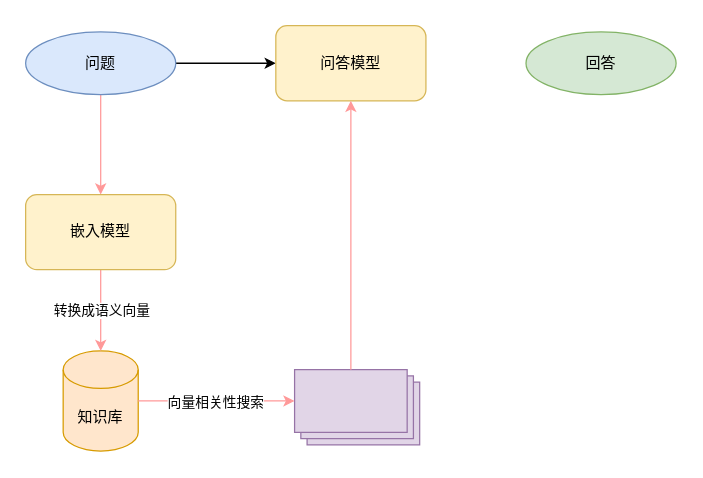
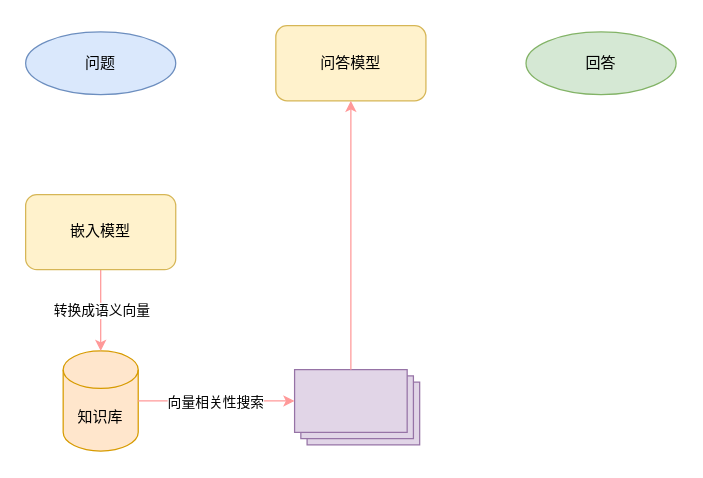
  <mxCell id="0" />
  <mxCell id="1" parent="0" />
- <mxCell id="2" value="" style="edgeStyle=orthogonalEdgeStyle;rounded=0;orthogonalLoop=1;jettySize=auto;html=1;" edge="1" parent="1" source="4" target="5"><mxGeometry relative="1" as="geometry" /></mxCell>
- <mxCell id="3" value="" style="edgeStyle=orthogonalEdgeStyle;rounded=0;orthogonalLoop=1;jettySize=auto;html=1;strokeColor=#FF9999;" edge="1" parent="1" source="4" target="11"><mxGeometry relative="1" as="geometry" /></mxCell>
  <mxCell id="4" value="问题" style="ellipse;whiteSpace=wrap;html=1;fillColor=#dae8fc;strokeColor=#6c8ebf;" vertex="1" parent="1"><mxGeometry x="20" y="25" width="120" height="50" as="geometry" /></mxCell>
  <mxCell id="5" value="问答模型" style="rounded=1;whiteSpace=wrap;html=1;fillColor=#fff2cc;strokeColor=#d6b656;" vertex="1" parent="1"><mxGeometry x="220" y="20" width="120" height="60" as="geometry" /></mxCell>
  <mxCell id="6" value="回答" style="ellipse;whiteSpace=wrap;html=1;fillColor=#d5e8d4;strokeColor=#82b366;" vertex="1" parent="1"><mxGeometry x="420" y="25" width="120" height="50" as="geometry" /></mxCell>
  <mxCell id="7" value="知识库" style="shape=cylinder3;whiteSpace=wrap;html=1;boundedLbl=1;backgroundOutline=1;size=15;fillColor=#ffe6cc;strokeColor=#d79b00;" vertex="1" parent="1"><mxGeometry x="50" y="280" width="60" height="80" as="geometry" /></mxCell>
  <mxCell id="8" value="" style="verticalLabelPosition=bottom;verticalAlign=top;html=1;shape=mxgraph.basic.layered_rect;dx=10;outlineConnect=0;whiteSpace=wrap;fillColor=#e1d5e7;strokeColor=#9673a6;" vertex="1" parent="1"><mxGeometry x="235" y="295" width="100" height="60" as="geometry" /></mxCell>
  <mxCell id="9" value="" style="edgeStyle=orthogonalEdgeStyle;rounded=0;orthogonalLoop=1;jettySize=auto;html=1;strokeColor=#FF9999;" edge="1" parent="1" source="11" target="7"><mxGeometry relative="1" as="geometry" /></mxCell>
  <mxCell id="10" value="转换成语义向量" style="edgeLabel;html=1;align=center;verticalAlign=middle;resizable=0;points=[];" vertex="1" connectable="0" parent="9"><mxGeometry x="-0.022" relative="1" as="geometry"><mxPoint as="offset" /></mxGeometry></mxCell>
  <mxCell id="11" value="嵌入模型" style="rounded=1;whiteSpace=wrap;html=1;fillColor=#fff2cc;strokeColor=#d6b656;" vertex="1" parent="1"><mxGeometry x="20" y="155" width="120" height="60" as="geometry" /></mxCell>
  <mxCell id="12" value="" style="endArrow=classic;html=1;rounded=0;exitX=1;exitY=0.5;exitDx=0;exitDy=0;exitPerimeter=0;entryX=0;entryY=0;entryDx=0;entryDy=25;entryPerimeter=0;strokeColor=#FF9999;" edge="1" parent="1" source="7" target="8"><mxGeometry width="50" height="50" relative="1" as="geometry"><mxPoint x="240" y="155" as="sourcePoint" /><mxPoint x="290" y="105" as="targetPoint" /></mxGeometry></mxCell>
  <mxCell id="13" value="向量相关性搜索" style="edgeLabel;html=1;align=center;verticalAlign=middle;resizable=0;points=[];" vertex="1" connectable="0" parent="12"><mxGeometry x="-0.4" y="1" relative="1" as="geometry"><mxPoint x="23" y="1" as="offset" /></mxGeometry></mxCell>
  <mxCell id="14" value="" style="endArrow=classic;html=1;rounded=0;exitX=0;exitY=0;exitDx=45;exitDy=0;exitPerimeter=0;entryX=0.5;entryY=1;entryDx=0;entryDy=0;strokeColor=#FF9999;" edge="1" parent="1" source="8" target="5"><mxGeometry width="50" height="50" relative="1" as="geometry"><mxPoint x="90" y="335" as="sourcePoint" /><mxPoint x="140" y="285" as="targetPoint" /></mxGeometry></mxCell>
